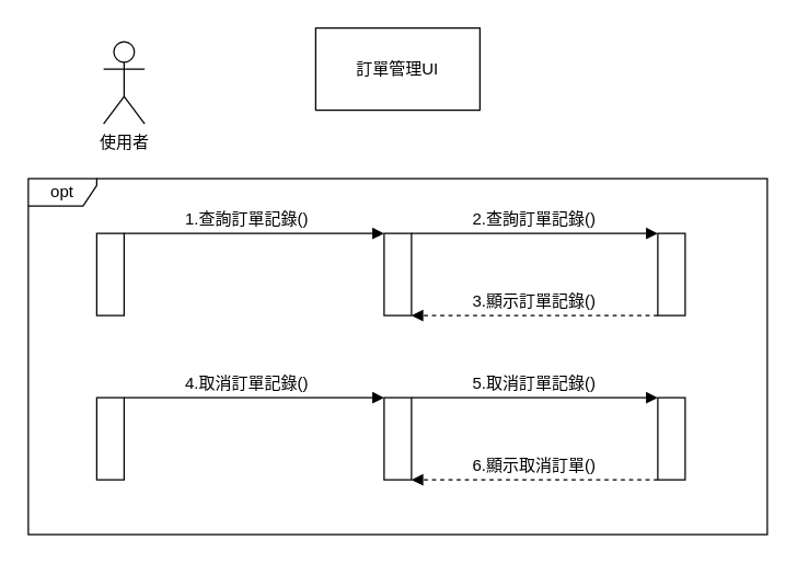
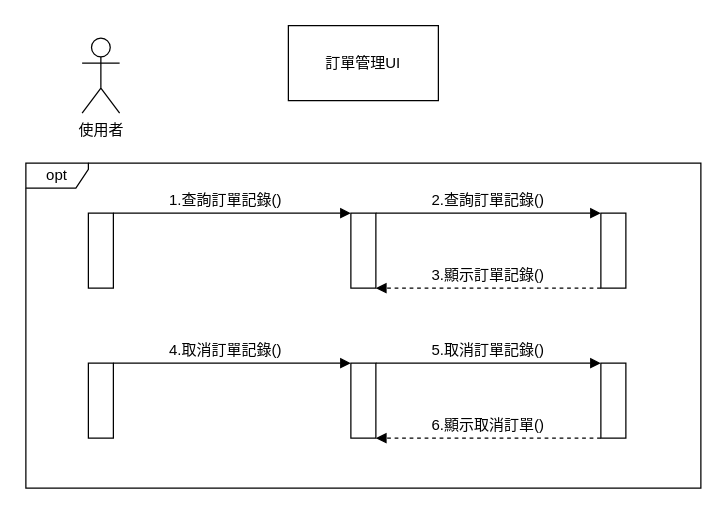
  <mxCell id="0" />
  <mxCell id="1" parent="0" />
- <mxCell id="2" value="使用者" style="shape=umlActor;verticalLabelPosition=bottom;verticalAlign=top;html=1;outlineConnect=0;" vertex="1" parent="1"><mxGeometry x="75" y="30" width="30" height="60" as="geometry" /></mxCell>
+ <mxCell id="2" value="使用者" style="shape=umlActor;verticalLabelPosition=bottom;verticalAlign=top;html=1;outlineConnect=0;" vertex="1" parent="1"><mxGeometry x="65" y="30" width="30" height="60" as="geometry" /></mxCell>
  <mxCell id="3" value="訂單管理UI" style="rounded=0;whiteSpace=wrap;html=1;" vertex="1" parent="1"><mxGeometry x="230" y="20" width="120" height="60" as="geometry" /></mxCell>
  <mxCell id="4" style="edgeStyle=orthogonalEdgeStyle;rounded=0;orthogonalLoop=1;jettySize=auto;html=1;exitX=1;exitY=0;exitDx=0;exitDy=0;entryX=0;entryY=0;entryDx=0;entryDy=0;endArrow=block;endFill=1;" edge="1" parent="1" source="5" target="7"><mxGeometry relative="1" as="geometry"><Array as="points"><mxPoint x="190" y="170" /><mxPoint x="190" y="170" /></Array></mxGeometry></mxCell>
  <mxCell id="5" value="" style="rounded=0;whiteSpace=wrap;html=1;" vertex="1" parent="1"><mxGeometry x="70" y="170" width="20" height="60" as="geometry" /></mxCell>
  <mxCell id="6" style="edgeStyle=orthogonalEdgeStyle;rounded=0;orthogonalLoop=1;jettySize=auto;html=1;exitX=1;exitY=0;exitDx=0;exitDy=0;entryX=0;entryY=0;entryDx=0;entryDy=0;endArrow=block;endFill=1;" edge="1" parent="1" source="7" target="9"><mxGeometry relative="1" as="geometry"><Array as="points"><mxPoint x="390" y="170" /><mxPoint x="390" y="170" /></Array></mxGeometry></mxCell>
  <mxCell id="7" value="" style="rounded=0;whiteSpace=wrap;html=1;" vertex="1" parent="1"><mxGeometry x="280" y="170" width="20" height="60" as="geometry" /></mxCell>
  <mxCell id="8" style="edgeStyle=orthogonalEdgeStyle;rounded=0;orthogonalLoop=1;jettySize=auto;html=1;exitX=0;exitY=1;exitDx=0;exitDy=0;entryX=1;entryY=1;entryDx=0;entryDy=0;dashed=1;endArrow=block;endFill=1;" edge="1" parent="1" source="9" target="7"><mxGeometry relative="1" as="geometry"><Array as="points"><mxPoint x="390" y="230" /><mxPoint x="390" y="230" /></Array></mxGeometry></mxCell>
  <mxCell id="9" value="" style="rounded=0;whiteSpace=wrap;html=1;" vertex="1" parent="1"><mxGeometry x="480" y="170" width="20" height="60" as="geometry" /></mxCell>
  <mxCell id="10" value="1.查詢訂單記錄()" style="text;html=1;strokeColor=none;fillColor=none;align=center;verticalAlign=middle;whiteSpace=wrap;rounded=0;" vertex="1" parent="1"><mxGeometry x="130" y="150" width="100" height="20" as="geometry" /></mxCell>
  <mxCell id="11" value="2.查詢訂單記錄()" style="text;html=1;strokeColor=none;fillColor=none;align=center;verticalAlign=middle;whiteSpace=wrap;rounded=0;" vertex="1" parent="1"><mxGeometry x="340" y="150" width="100" height="20" as="geometry" /></mxCell>
  <mxCell id="12" value="3.顯示訂單記錄()" style="text;html=1;strokeColor=none;fillColor=none;align=center;verticalAlign=middle;whiteSpace=wrap;rounded=0;" vertex="1" parent="1"><mxGeometry x="340" y="210" width="100" height="20" as="geometry" /></mxCell>
  <mxCell id="13" style="edgeStyle=orthogonalEdgeStyle;rounded=0;orthogonalLoop=1;jettySize=auto;html=1;exitX=1;exitY=0;exitDx=0;exitDy=0;entryX=0;entryY=0;entryDx=0;entryDy=0;endArrow=block;endFill=1;" edge="1" parent="1" source="14" target="16"><mxGeometry relative="1" as="geometry"><Array as="points"><mxPoint x="190" y="290" /><mxPoint x="190" y="290" /></Array></mxGeometry></mxCell>
  <mxCell id="14" value="" style="rounded=0;whiteSpace=wrap;html=1;" vertex="1" parent="1"><mxGeometry x="70" y="290" width="20" height="60" as="geometry" /></mxCell>
  <mxCell id="15" style="edgeStyle=orthogonalEdgeStyle;rounded=0;orthogonalLoop=1;jettySize=auto;html=1;exitX=1;exitY=0;exitDx=0;exitDy=0;entryX=0;entryY=0;entryDx=0;entryDy=0;endArrow=block;endFill=1;" edge="1" parent="1" source="16" target="18"><mxGeometry relative="1" as="geometry"><Array as="points"><mxPoint x="390" y="290" /><mxPoint x="390" y="290" /></Array></mxGeometry></mxCell>
  <mxCell id="16" value="" style="rounded=0;whiteSpace=wrap;html=1;" vertex="1" parent="1"><mxGeometry x="280" y="290" width="20" height="60" as="geometry" /></mxCell>
  <mxCell id="17" style="edgeStyle=orthogonalEdgeStyle;rounded=0;orthogonalLoop=1;jettySize=auto;html=1;exitX=0;exitY=1;exitDx=0;exitDy=0;entryX=1;entryY=1;entryDx=0;entryDy=0;dashed=1;endArrow=block;endFill=1;" edge="1" parent="1" source="18" target="16"><mxGeometry relative="1" as="geometry"><Array as="points"><mxPoint x="390" y="350" /><mxPoint x="390" y="350" /></Array></mxGeometry></mxCell>
  <mxCell id="18" value="" style="rounded=0;whiteSpace=wrap;html=1;" vertex="1" parent="1"><mxGeometry x="480" y="290" width="20" height="60" as="geometry" /></mxCell>
  <mxCell id="19" value="4.取消訂單記錄()" style="text;html=1;strokeColor=none;fillColor=none;align=center;verticalAlign=middle;whiteSpace=wrap;rounded=0;" vertex="1" parent="1"><mxGeometry x="130" y="270" width="100" height="20" as="geometry" /></mxCell>
  <mxCell id="20" value="5.取消訂單記錄()" style="text;html=1;strokeColor=none;fillColor=none;align=center;verticalAlign=middle;whiteSpace=wrap;rounded=0;" vertex="1" parent="1"><mxGeometry x="340" y="270" width="100" height="20" as="geometry" /></mxCell>
  <mxCell id="21" value="6.顯示取消訂單()" style="text;html=1;strokeColor=none;fillColor=none;align=center;verticalAlign=middle;whiteSpace=wrap;rounded=0;" vertex="1" parent="1"><mxGeometry x="340" y="330" width="100" height="20" as="geometry" /></mxCell>
  <mxCell id="22" value="opt" style="shape=umlFrame;whiteSpace=wrap;html=1;width=50;height=20;" vertex="1" parent="1"><mxGeometry x="20" y="130" width="540" height="260" as="geometry" /></mxCell>
